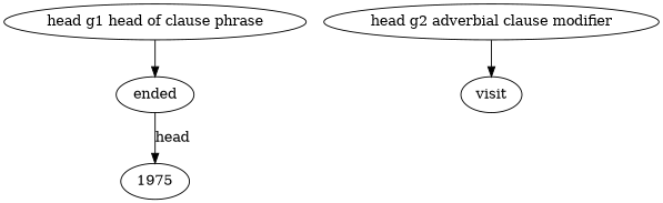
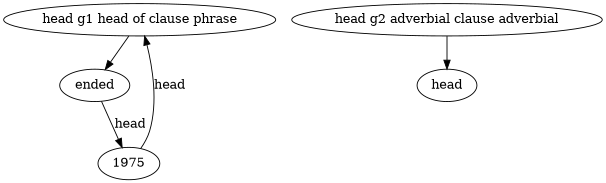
  strict digraph {
    n1 [label="head g1 head of clause phrase"]
    1975
    ended
-   "head g2 adverbial clause modifier"
-   visit
+   "head g2 adverbial clause modifier" [label="head g2 adverbial clause adverbial"]
+   visit [label=head]
    n1 -> ended
+   1975 -> n1 [label=head]
    ended -> 1975 [label=head]
    "head g2 adverbial clause modifier" -> visit
  }
